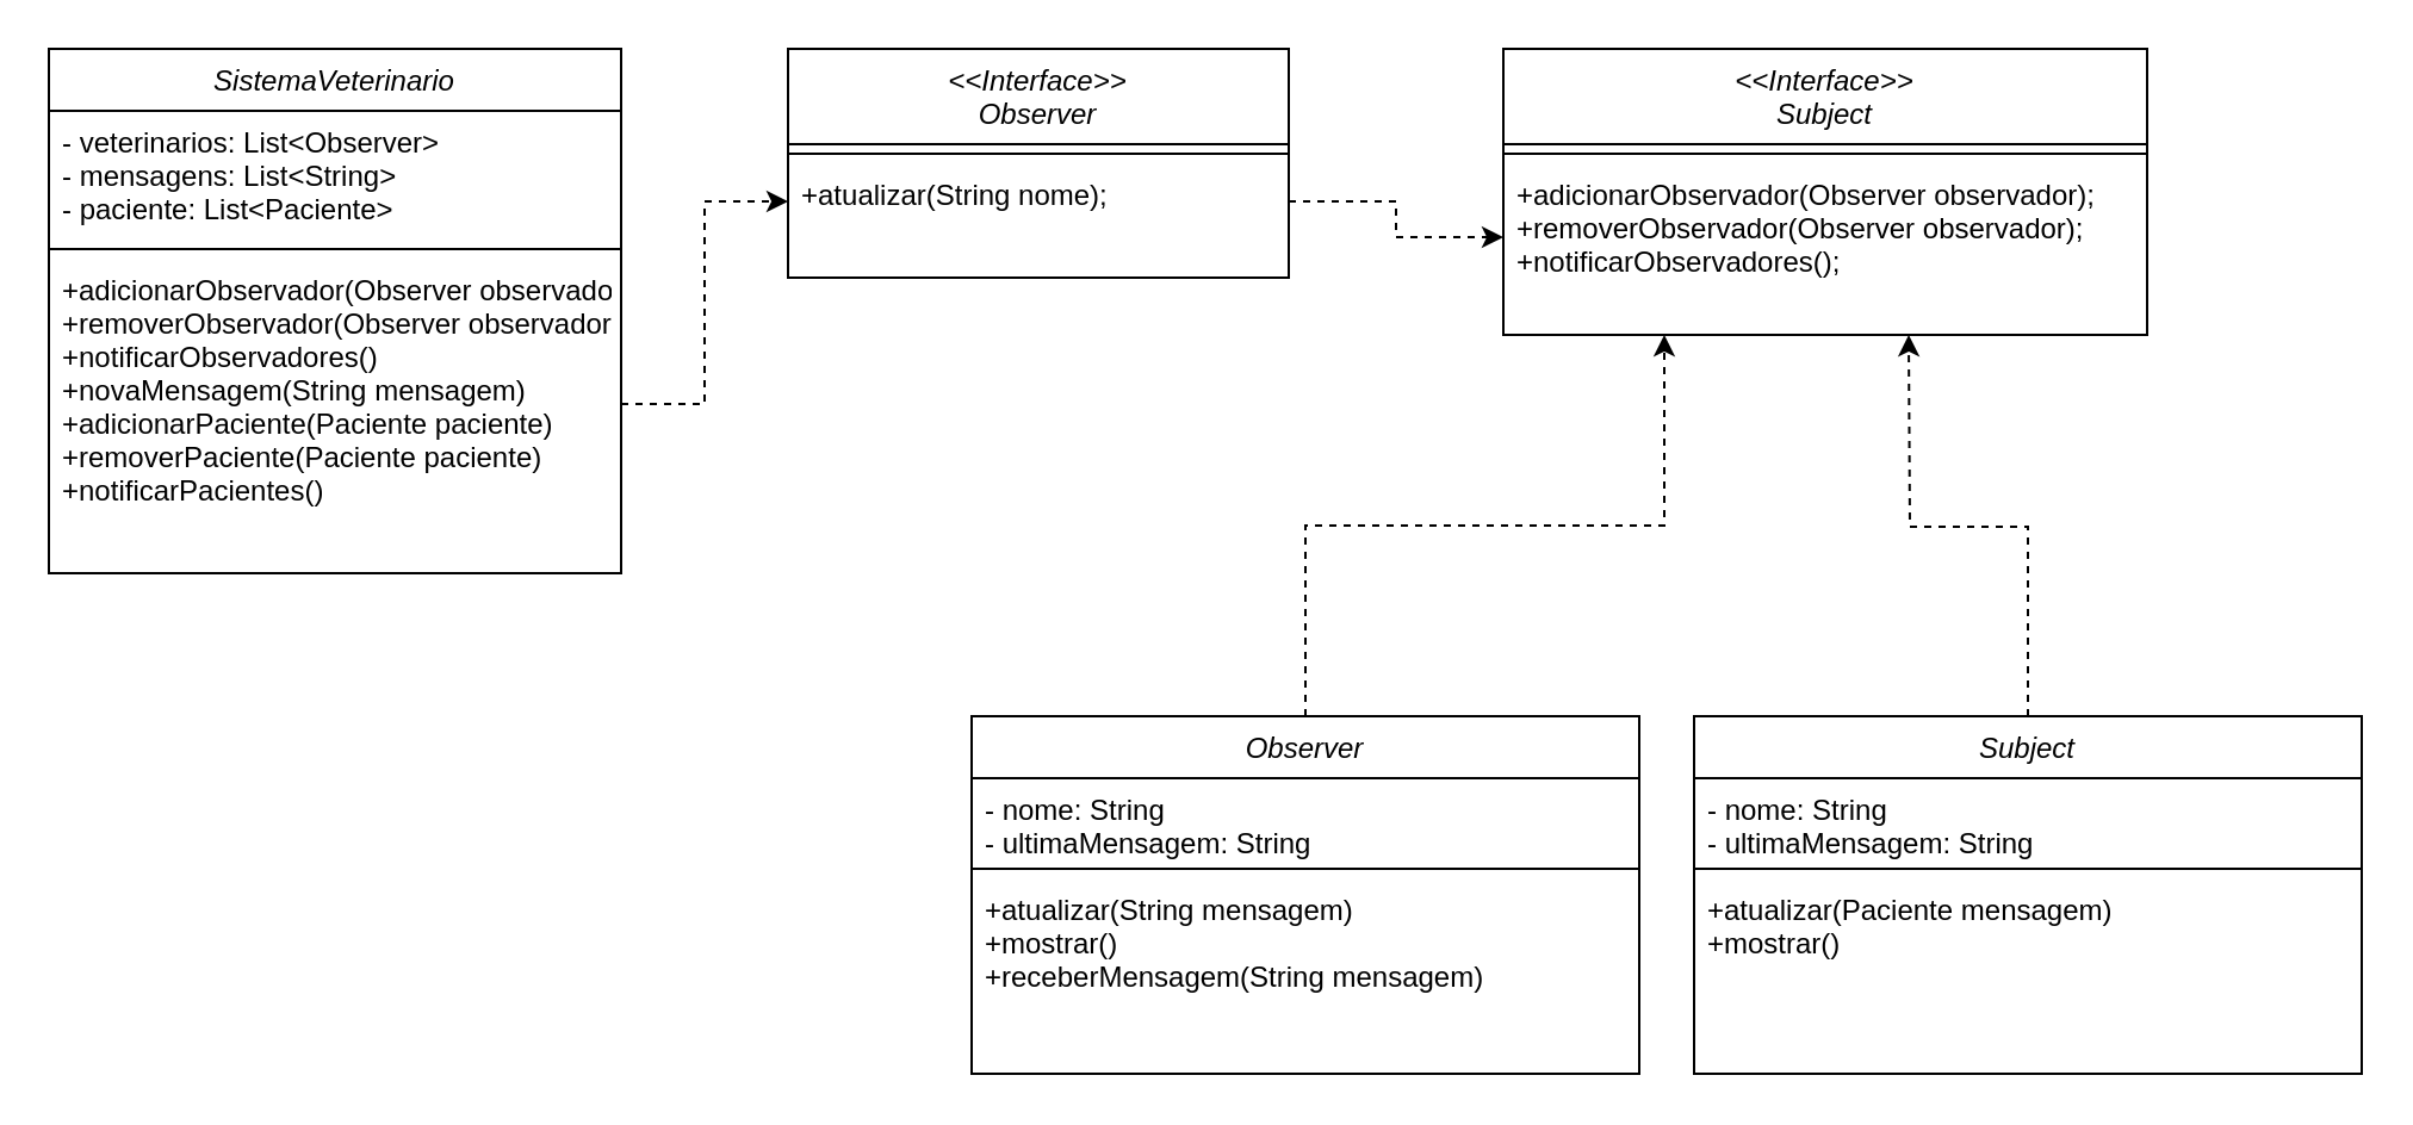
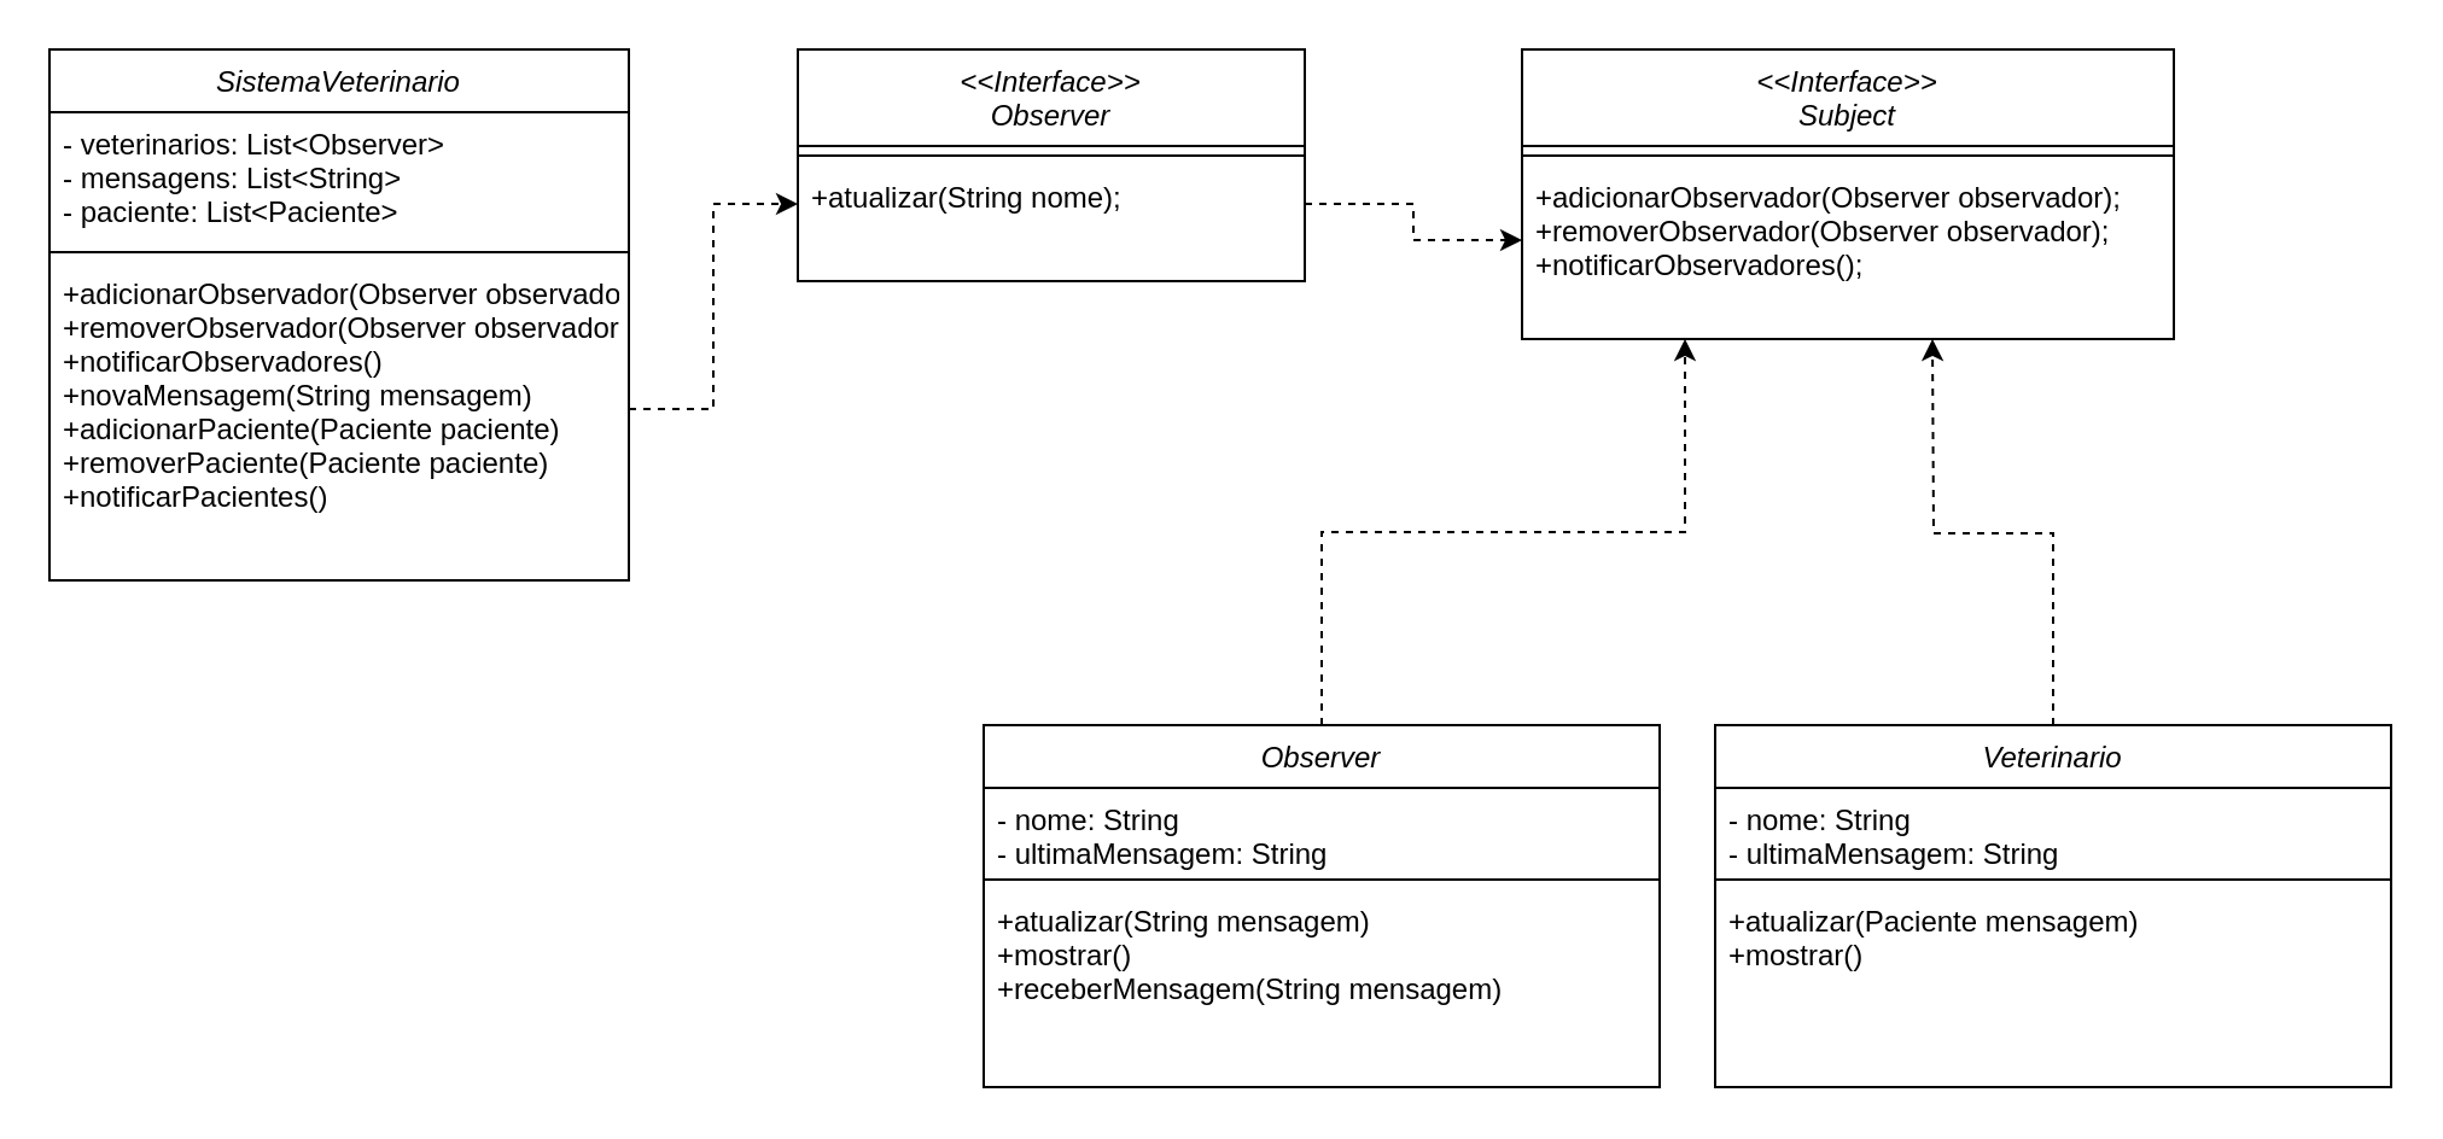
  <mxCell id="0" />
  <mxCell id="1" parent="0" />
  <mxCell id="2" value="&lt;&lt;Interface&gt;&gt;&#10;Observer" style="swimlane;fontStyle=2;align=center;verticalAlign=top;childLayout=stackLayout;horizontal=1;startSize=40;horizontalStack=0;resizeParent=1;resizeLast=0;collapsible=1;marginBottom=0;rounded=0;shadow=0;strokeWidth=1;" parent="1" vertex="1"><mxGeometry x="330" y="20" width="210" height="96" as="geometry"><mxRectangle x="230" y="140" width="160" height="26" as="alternateBounds" /></mxGeometry></mxCell>
  <mxCell id="3" value="" style="line;html=1;strokeWidth=1;align=left;verticalAlign=middle;spacingTop=-1;spacingLeft=3;spacingRight=3;rotatable=0;labelPosition=right;points=[];portConstraint=eastwest;" parent="2" vertex="1"><mxGeometry y="40" width="210" height="8" as="geometry" /></mxCell>
  <mxCell id="4" value="+atualizar(String nome);" style="text;align=left;verticalAlign=top;spacingLeft=4;spacingRight=4;overflow=hidden;rotatable=0;points=[[0,0.5],[1,0.5]];portConstraint=eastwest;" parent="2" vertex="1"><mxGeometry y="48" width="210" height="32" as="geometry" /></mxCell>
  <mxCell id="5" value="SistemaVeterinario&#10;" style="swimlane;fontStyle=2;align=center;verticalAlign=top;childLayout=stackLayout;horizontal=1;startSize=26;horizontalStack=0;resizeParent=1;resizeLast=0;collapsible=1;marginBottom=0;rounded=0;shadow=0;strokeWidth=1;" parent="1" vertex="1"><mxGeometry x="20" y="20" width="240" height="220" as="geometry"><mxRectangle x="230" y="140" width="160" height="26" as="alternateBounds" /></mxGeometry></mxCell>
  <mxCell id="6" value="- veterinarios: List&lt;Observer&gt;&#10;- mensagens: List&lt;String&gt;&#10;- paciente: List&lt;Paciente&gt;" style="text;align=left;verticalAlign=top;spacingLeft=4;spacingRight=4;overflow=hidden;rotatable=0;points=[[0,0.5],[1,0.5]];portConstraint=eastwest;rounded=0;shadow=0;html=0;" parent="5" vertex="1"><mxGeometry y="26" width="240" height="54" as="geometry" /></mxCell>
  <mxCell id="7" value="" style="line;html=1;strokeWidth=1;align=left;verticalAlign=middle;spacingTop=-1;spacingLeft=3;spacingRight=3;rotatable=0;labelPosition=right;points=[];portConstraint=eastwest;" parent="5" vertex="1"><mxGeometry y="80" width="240" height="8" as="geometry" /></mxCell>
  <mxCell id="8" value=" +adicionarObservador(Observer observador)&#10;+removerObservador(Observer observador)&#10;+notificarObservadores()&#10;+novaMensagem(String mensagem)&#10;+adicionarPaciente(Paciente paciente)&#10;+removerPaciente(Paciente paciente)&#10;+notificarPacientes()" style="text;align=left;verticalAlign=top;spacingLeft=4;spacingRight=4;overflow=hidden;rotatable=0;points=[[0,0.5],[1,0.5]];portConstraint=eastwest;" parent="5" vertex="1"><mxGeometry y="88" width="240" height="122" as="geometry" /></mxCell>
  <mxCell id="9" style="edgeStyle=orthogonalEdgeStyle;rounded=0;orthogonalLoop=1;jettySize=auto;html=1;entryX=0.25;entryY=1;entryDx=0;entryDy=0;dashed=1;" edge="1" parent="1" source="10" target="20"><mxGeometry relative="1" as="geometry" /></mxCell>
  <mxCell id="10" value="Observer" style="swimlane;fontStyle=2;align=center;verticalAlign=top;childLayout=stackLayout;horizontal=1;startSize=26;horizontalStack=0;resizeParent=1;resizeLast=0;collapsible=1;marginBottom=0;rounded=0;shadow=0;strokeWidth=1;" parent="1" vertex="1"><mxGeometry x="407" y="300" width="280" height="150" as="geometry"><mxRectangle x="230" y="140" width="160" height="26" as="alternateBounds" /></mxGeometry></mxCell>
  <mxCell id="11" value="- nome: String&#10;- ultimaMensagem: String&#10;" style="text;align=left;verticalAlign=top;spacingLeft=4;spacingRight=4;overflow=hidden;rotatable=0;points=[[0,0.5],[1,0.5]];portConstraint=eastwest;rounded=0;shadow=0;html=0;" parent="10" vertex="1"><mxGeometry y="26" width="280" height="34" as="geometry" /></mxCell>
  <mxCell id="12" value="" style="line;html=1;strokeWidth=1;align=left;verticalAlign=middle;spacingTop=-1;spacingLeft=3;spacingRight=3;rotatable=0;labelPosition=right;points=[];portConstraint=eastwest;" parent="10" vertex="1"><mxGeometry y="60" width="280" height="8" as="geometry" /></mxCell>
  <mxCell id="13" value="+atualizar(String mensagem)&#10;+mostrar()&#10;+receberMensagem(String mensagem)" style="text;align=left;verticalAlign=top;spacingLeft=4;spacingRight=4;overflow=hidden;rotatable=0;points=[[0,0.5],[1,0.5]];portConstraint=eastwest;" parent="10" vertex="1"><mxGeometry y="68" width="280" height="82" as="geometry" /></mxCell>
  <mxCell id="14" style="edgeStyle=orthogonalEdgeStyle;rounded=0;orthogonalLoop=1;jettySize=auto;html=1;dashed=1;" edge="1" parent="1" source="15"><mxGeometry relative="1" as="geometry"><mxPoint x="800" y="140" as="targetPoint" /></mxGeometry></mxCell>
- <mxCell id="15" value="Subject&#10;" style="swimlane;fontStyle=2;align=center;verticalAlign=top;childLayout=stackLayout;horizontal=1;startSize=26;horizontalStack=0;resizeParent=1;resizeLast=0;collapsible=1;marginBottom=0;rounded=0;shadow=0;strokeWidth=1;" parent="1" vertex="1"><mxGeometry x="710" y="300" width="280" height="150" as="geometry"><mxRectangle x="230" y="140" width="160" height="26" as="alternateBounds" /></mxGeometry></mxCell>
+ <mxCell id="15" value="Veterinario&#10;" style="swimlane;fontStyle=2;align=center;verticalAlign=top;childLayout=stackLayout;horizontal=1;startSize=26;horizontalStack=0;resizeParent=1;resizeLast=0;collapsible=1;marginBottom=0;rounded=0;shadow=0;strokeWidth=1;" parent="1" vertex="1"><mxGeometry x="710" y="300" width="280" height="150" as="geometry"><mxRectangle x="230" y="140" width="160" height="26" as="alternateBounds" /></mxGeometry></mxCell>
  <mxCell id="16" value="- nome: String&#10;- ultimaMensagem: String&#10;" style="text;align=left;verticalAlign=top;spacingLeft=4;spacingRight=4;overflow=hidden;rotatable=0;points=[[0,0.5],[1,0.5]];portConstraint=eastwest;rounded=0;shadow=0;html=0;" parent="15" vertex="1"><mxGeometry y="26" width="280" height="34" as="geometry" /></mxCell>
  <mxCell id="17" value="" style="line;html=1;strokeWidth=1;align=left;verticalAlign=middle;spacingTop=-1;spacingLeft=3;spacingRight=3;rotatable=0;labelPosition=right;points=[];portConstraint=eastwest;" parent="15" vertex="1"><mxGeometry y="60" width="280" height="8" as="geometry" /></mxCell>
  <mxCell id="18" value="+atualizar(Paciente mensagem)&#10;+mostrar()" style="text;align=left;verticalAlign=top;spacingLeft=4;spacingRight=4;overflow=hidden;rotatable=0;points=[[0,0.5],[1,0.5]];portConstraint=eastwest;" parent="15" vertex="1"><mxGeometry y="68" width="280" height="82" as="geometry" /></mxCell>
  <mxCell id="19" style="edgeStyle=orthogonalEdgeStyle;rounded=0;orthogonalLoop=1;jettySize=auto;html=1;dashed=1;" edge="1" parent="1" source="8" target="4"><mxGeometry relative="1" as="geometry" /></mxCell>
  <mxCell id="20" value="&lt;&lt;Interface&gt;&gt;&#10;Subject&#10;" style="swimlane;fontStyle=2;align=center;verticalAlign=top;childLayout=stackLayout;horizontal=1;startSize=40;horizontalStack=0;resizeParent=1;resizeLast=0;collapsible=1;marginBottom=0;rounded=0;shadow=0;strokeWidth=1;" vertex="1" parent="1"><mxGeometry x="630" y="20" width="270" height="120" as="geometry"><mxRectangle x="230" y="140" width="160" height="26" as="alternateBounds" /></mxGeometry></mxCell>
  <mxCell id="21" value="" style="line;html=1;strokeWidth=1;align=left;verticalAlign=middle;spacingTop=-1;spacingLeft=3;spacingRight=3;rotatable=0;labelPosition=right;points=[];portConstraint=eastwest;" vertex="1" parent="20"><mxGeometry y="40" width="270" height="8" as="geometry" /></mxCell>
  <mxCell id="22" value="+adicionarObservador(Observer observador);&#10;+removerObservador(Observer observador);&#10;+notificarObservadores();" style="text;align=left;verticalAlign=top;spacingLeft=4;spacingRight=4;overflow=hidden;rotatable=0;points=[[0,0.5],[1,0.5]];portConstraint=eastwest;" vertex="1" parent="20"><mxGeometry y="48" width="270" height="62" as="geometry" /></mxCell>
  <mxCell id="23" style="edgeStyle=orthogonalEdgeStyle;rounded=0;orthogonalLoop=1;jettySize=auto;html=1;entryX=0;entryY=0.5;entryDx=0;entryDy=0;dashed=1;" edge="1" parent="1" source="4" target="22"><mxGeometry relative="1" as="geometry" /></mxCell>
